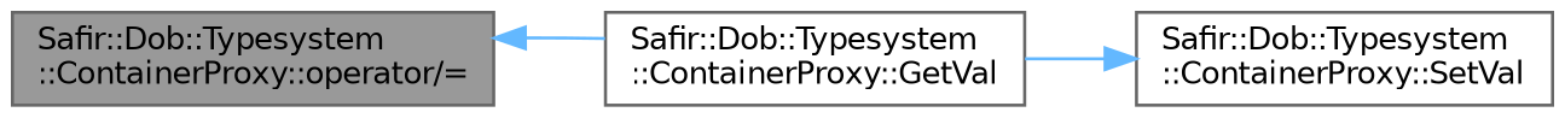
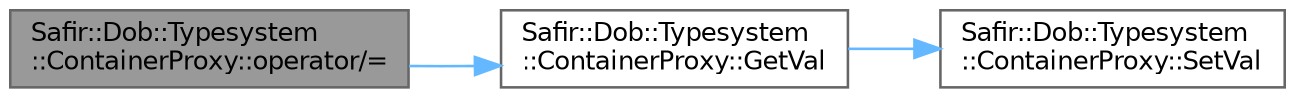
  digraph {
    fontname="DejaVu Sans"
    rankdir=LR
    node [color=grey40 fillcolor=white fontname="DejaVu Sans" fontsize=10 shape=box style=filled]
    edge [color=steelblue1 fontname="DejaVu Sans" fontsize=10 labelfontname=Helvetica labelfontsize=10 style=solid]
    n1 [color=gray40 fillcolor=grey60 fontcolor=black height=0.2 label="Safir::Dob::Typesystem\l::ContainerProxy::operator/=" width=0.4]
    n2 [height=0.2 label="Safir::Dob::Typesystem\l::ContainerProxy::GetVal" width=0.4]
    n3 [height=0.2 label="Safir::Dob::Typesystem\l::ContainerProxy::SetVal" width=0.4]
-   n2 -> n1
+   n1 -> n2
    n2 -> n3
  }
